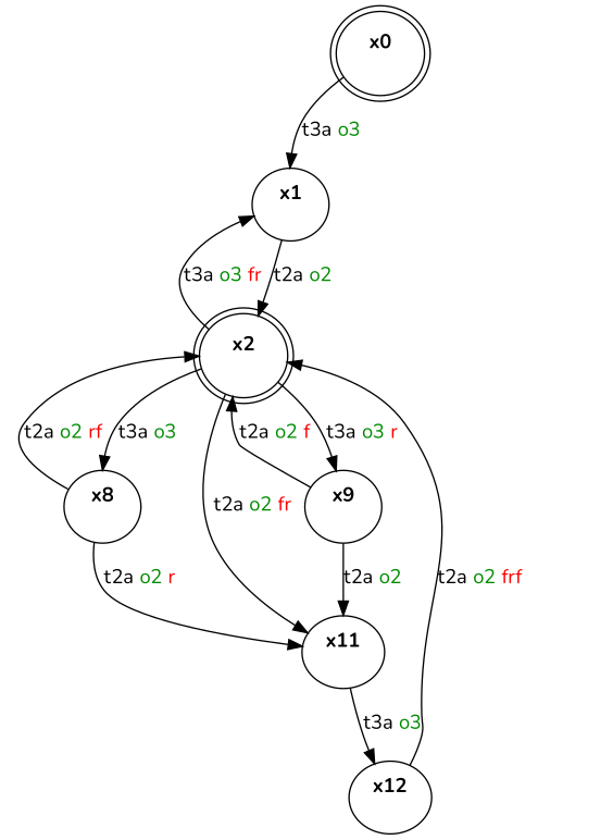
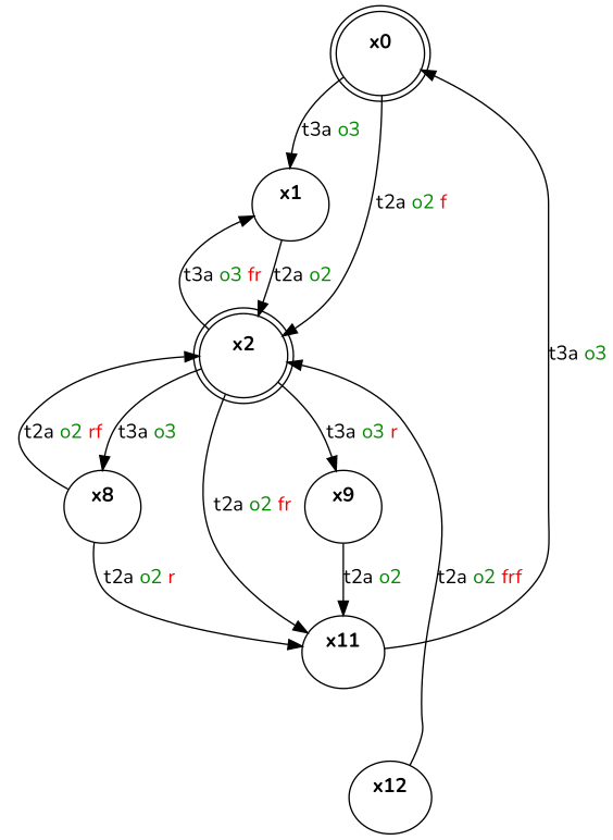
  digraph {
    fontname=Nunito
    node [fontname=Nunito]
    edge [fontname=Nunito]
    n1 [label=<<b>x0</b><br/> > peripheries=2]
    n2 [label=<<b>x1</b><br/> >]
    n3 [label=<<b>x2</b><br/> > peripheries=2]
    n4 [label=<<b>x8</b><br/> >]
    n5 [label=<<b>x9</b><br/> >]
    n6 [label=<<b>x11</b><br/> >]
    n7 [label=<<b>x12</b><br/> >]
    n1 -> n2 [label=<t3a <font color="green4">o3</font>>]
    n2 -> n3 [label=<t2a <font color="green4">o2</font>>]
    n3 -> n2 [label=<t3a <font color="green4">o3</font> <font color="red">fr</font>>]
    n3 -> n4 [label=<t3a <font color="green4">o3</font>>]
    n3 -> n5 [label=<t3a <font color="green4">o3</font> <font color="red">r</font>>]
    n3 -> n6 [label=<t2a <font color="green4">o2</font> <font color="red">fr</font>>]
    n4 -> n3 [label=<t2a <font color="green4">o2</font> <font color="red">rf</font>>]
    n4 -> n6 [label=<t2a <font color="green4">o2</font> <font color="red">r</font>>]
-   n5 -> n3 [label=<t2a <font color="green4">o2</font> <font color="red">f</font>>]
+   n1 -> n3 [label=<t2a <font color="green4">o2</font> <font color="red">f</font>>]
    n5 -> n6 [label=<t2a <font color="green4">o2</font>>]
-   n6 -> n7 [label=<t3a <font color="green4">o3</font>>]
+   n6 -> n1 [label=<t3a <font color="green4">o3</font>>]
    n7 -> n3 [label=<t2a <font color="green4">o2</font> <font color="red">frf</font>>]
  }
